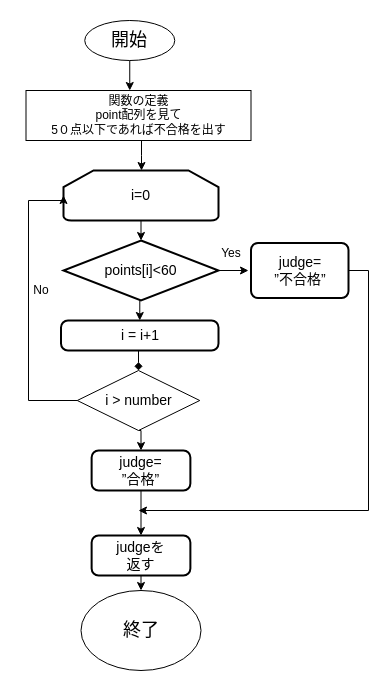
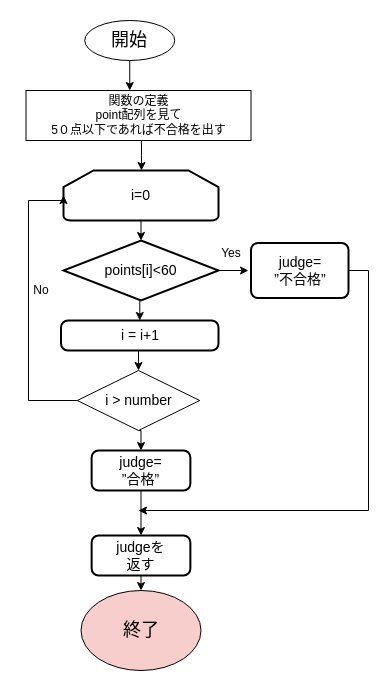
  <mxCell id="0" />
  <mxCell id="1" parent="0" />
  <mxCell id="2" value="" style="edgeStyle=orthogonalEdgeStyle;rounded=0;orthogonalLoop=1;jettySize=auto;html=1;fontSize=14;" edge="1" parent="1" source="3" target="6"><mxGeometry relative="1" as="geometry"><Array as="points"><mxPoint x="138" y="90" /><mxPoint x="138" y="90" /></Array></mxGeometry></mxCell>
  <mxCell id="3" value="&lt;font style=&quot;font-size: 18px&quot;&gt;開始&lt;/font&gt;" style="ellipse;whiteSpace=wrap;html=1;" vertex="1" parent="1"><mxGeometry x="84.25" y="20" width="90" height="40" as="geometry" /></mxCell>
- <mxCell id="4" value="&lt;font style=&quot;font-size: 18px&quot;&gt;終了&lt;/font&gt;" style="ellipse;whiteSpace=wrap;html=1;" vertex="1" parent="1"><mxGeometry x="80.5" y="590" width="120" height="80" as="geometry" /></mxCell>
+ <mxCell id="4" value="&lt;font style=&quot;font-size: 18px&quot;&gt;終了&lt;/font&gt;" style="ellipse;whiteSpace=wrap;html=1;fillColor=#f8cecc;" vertex="1" parent="1"><mxGeometry x="80.5" y="590" width="120" height="80" as="geometry" /></mxCell>
  <mxCell id="5" style="edgeStyle=elbowEdgeStyle;rounded=0;orthogonalLoop=1;jettySize=auto;html=1;fontSize=14;" edge="1" parent="1" source="6" target="8"><mxGeometry relative="1" as="geometry" /></mxCell>
  <mxCell id="6" value="関数の定義&lt;br&gt;point配列を見て&lt;br&gt;5０点以下であれば不合格を出す" style="rounded=0;whiteSpace=wrap;html=1;" vertex="1" parent="1"><mxGeometry x="25.5" y="90" width="225" height="50" as="geometry" /></mxCell>
  <mxCell id="7" style="edgeStyle=orthogonalEdgeStyle;rounded=0;orthogonalLoop=1;jettySize=auto;html=1;exitX=0.5;exitY=1;exitDx=0;exitDy=0;exitPerimeter=0;entryX=0.5;entryY=0;entryDx=0;entryDy=0;fontSize=14;" edge="1" parent="1" source="8" target="11"><mxGeometry relative="1" as="geometry" /></mxCell>
  <mxCell id="8" value="i=0" style="strokeWidth=2;html=1;shape=mxgraph.flowchart.loop_limit;whiteSpace=wrap;fontSize=14;" vertex="1" parent="1"><mxGeometry x="63" y="170" width="155" height="50" as="geometry" /></mxCell>
  <mxCell id="9" style="edgeStyle=orthogonalEdgeStyle;rounded=0;orthogonalLoop=1;jettySize=auto;html=1;exitX=0.5;exitY=1;exitDx=0;exitDy=0;entryX=0.5;entryY=0;entryDx=0;entryDy=0;fontSize=14;" edge="1" parent="1" source="11" target="13"><mxGeometry relative="1" as="geometry" /></mxCell>
  <mxCell id="10" style="edgeStyle=orthogonalEdgeStyle;rounded=0;orthogonalLoop=1;jettySize=auto;html=1;exitX=1;exitY=0.5;exitDx=0;exitDy=0;fontSize=14;" edge="1" parent="1" source="11"><mxGeometry relative="1" as="geometry"><mxPoint x="248" y="270" as="targetPoint" /></mxGeometry></mxCell>
  <mxCell id="11" value="points[i]&amp;lt;60" style="rhombus;whiteSpace=wrap;html=1;fontFamily=Helvetica;fontSize=14;fontColor=#000000;align=center;strokeColor=#000000;strokeWidth=2;fillColor=#ffffff;" vertex="1" parent="1"><mxGeometry x="63" y="240" width="155" height="60" as="geometry" /></mxCell>
- <mxCell id="12" style="edgeStyle=orthogonalEdgeStyle;rounded=0;orthogonalLoop=1;jettySize=auto;html=1;exitX=0.5;exitY=1;exitDx=0;exitDy=0;entryX=0.5;entryY=0;entryDx=0;entryDy=0;fontSize=14;endArrow=diamond;" edge="1" parent="1" source="13" target="16"><mxGeometry relative="1" as="geometry" /></mxCell>
+ <mxCell id="12" style="edgeStyle=orthogonalEdgeStyle;rounded=0;orthogonalLoop=1;jettySize=auto;html=1;exitX=0.5;exitY=1;exitDx=0;exitDy=0;entryX=0.5;entryY=0;entryDx=0;entryDy=0;fontSize=14;" edge="1" parent="1" source="13" target="16"><mxGeometry relative="1" as="geometry" /></mxCell>
  <mxCell id="13" value="i = i+1" style="rounded=1;whiteSpace=wrap;html=1;absoluteArcSize=1;arcSize=14;strokeWidth=2;fontSize=14;" vertex="1" parent="1"><mxGeometry x="60.5" y="320" width="157.5" height="30" as="geometry" /></mxCell>
  <mxCell id="14" style="edgeStyle=orthogonalEdgeStyle;rounded=0;orthogonalLoop=1;jettySize=auto;elbow=vertical;html=1;exitX=0;exitY=0.5;exitDx=0;exitDy=0;fontSize=14;entryX=0;entryY=0.5;entryDx=0;entryDy=0;entryPerimeter=0;" edge="1" parent="1" source="16" target="8"><mxGeometry relative="1" as="geometry"><mxPoint x="28" y="200" as="targetPoint" /><Array as="points"><mxPoint x="28" y="400" /><mxPoint x="28" y="200" /><mxPoint x="63" y="200" /></Array></mxGeometry></mxCell>
  <mxCell id="15" style="edgeStyle=orthogonalEdgeStyle;rounded=0;orthogonalLoop=1;jettySize=auto;html=1;exitX=0.5;exitY=1;exitDx=0;exitDy=0;entryX=0.5;entryY=0;entryDx=0;entryDy=0;fontSize=14;" edge="1" parent="1" source="16" target="21"><mxGeometry relative="1" as="geometry" /></mxCell>
  <mxCell id="16" value="i &amp;gt; number" style="rhombus;whiteSpace=wrap;html=1;fontSize=14;" vertex="1" parent="1"><mxGeometry x="76.75" y="370" width="122.5" height="60" as="geometry" /></mxCell>
  <mxCell id="17" value="No" style="text;html=1;strokeColor=none;fillColor=none;align=center;verticalAlign=middle;whiteSpace=wrap;rounded=0;" vertex="1" parent="1"><mxGeometry x="20.5" y="280" width="40" height="20" as="geometry" /></mxCell>
  <mxCell id="18" style="edgeStyle=orthogonalEdgeStyle;rounded=0;orthogonalLoop=1;jettySize=auto;html=1;exitX=1;exitY=0.5;exitDx=0;exitDy=0;fontSize=14;" edge="1" parent="1" source="19"><mxGeometry relative="1" as="geometry"><mxPoint x="138" y="510" as="targetPoint" /><Array as="points"><mxPoint x="368" y="270" /><mxPoint x="368" y="510" /></Array></mxGeometry></mxCell>
  <mxCell id="19" value="judge=&lt;br&gt;”不合格”" style="rounded=1;whiteSpace=wrap;html=1;absoluteArcSize=1;arcSize=14;strokeWidth=2;fontSize=14;" vertex="1" parent="1"><mxGeometry x="250.5" y="242.5" width="97.5" height="55" as="geometry" /></mxCell>
  <mxCell id="20" style="edgeStyle=orthogonalEdgeStyle;rounded=0;orthogonalLoop=1;jettySize=auto;html=1;exitX=0.5;exitY=1;exitDx=0;exitDy=0;entryX=0.5;entryY=0;entryDx=0;entryDy=0;fontSize=14;" edge="1" parent="1" source="21" target="23"><mxGeometry relative="1" as="geometry" /></mxCell>
  <mxCell id="21" value="judge=&lt;br&gt;”合格”" style="rounded=1;whiteSpace=wrap;html=1;absoluteArcSize=1;arcSize=14;strokeWidth=2;fontSize=14;" vertex="1" parent="1"><mxGeometry x="91.13" y="450" width="98.75" height="40" as="geometry" /></mxCell>
  <mxCell id="22" style="edgeStyle=orthogonalEdgeStyle;rounded=0;orthogonalLoop=1;jettySize=auto;html=1;exitX=0.5;exitY=1;exitDx=0;exitDy=0;entryX=0.5;entryY=0;entryDx=0;entryDy=0;fontSize=14;" edge="1" parent="1" source="23" target="4"><mxGeometry relative="1" as="geometry" /></mxCell>
  <mxCell id="23" value="judgeを&lt;br&gt;返す" style="rounded=1;whiteSpace=wrap;html=1;absoluteArcSize=1;arcSize=14;strokeWidth=2;fontSize=14;" vertex="1" parent="1"><mxGeometry x="91.13" y="535" width="98.75" height="40" as="geometry" /></mxCell>
  <mxCell id="24" value="Yes" style="text;html=1;strokeColor=none;fillColor=none;align=center;verticalAlign=middle;whiteSpace=wrap;rounded=0;" vertex="1" parent="1"><mxGeometry x="210.5" y="242.5" width="40" height="20" as="geometry" /></mxCell>
